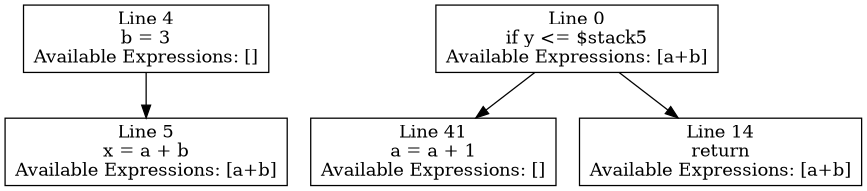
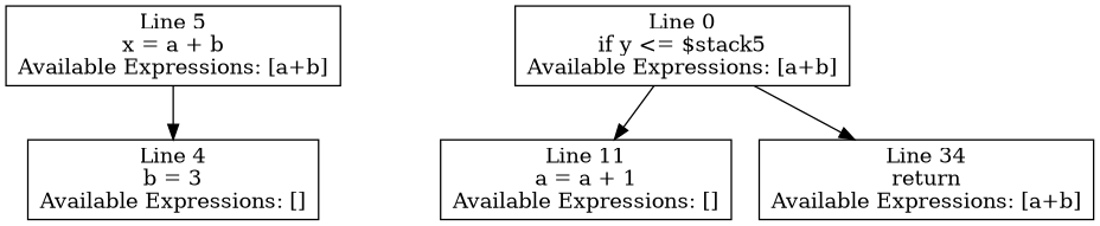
  digraph {
    node [shape=box]
    n1 [label="Line 4\nb = 3\nAvailable Expressions: []"]
    n2 [label="Line 5\nx = a + b\nAvailable Expressions: [a+b]"]
    n3 [label="Line 0\nif y <= $stack5\nAvailable Expressions: [a+b]"]
-   n4 [label="Line 41\na = a + 1\nAvailable Expressions: []"]
-   n5 [label="Line 14\nreturn\nAvailable Expressions: [a+b]"]
-   n1 -> n2
+   n4 [label="Line 11\na = a + 1\nAvailable Expressions: []"]
+   n5 [label="Line 34\nreturn\nAvailable Expressions: [a+b]"]
+   n2 -> n1
    n3 -> n4
    n3 -> n5
  }
